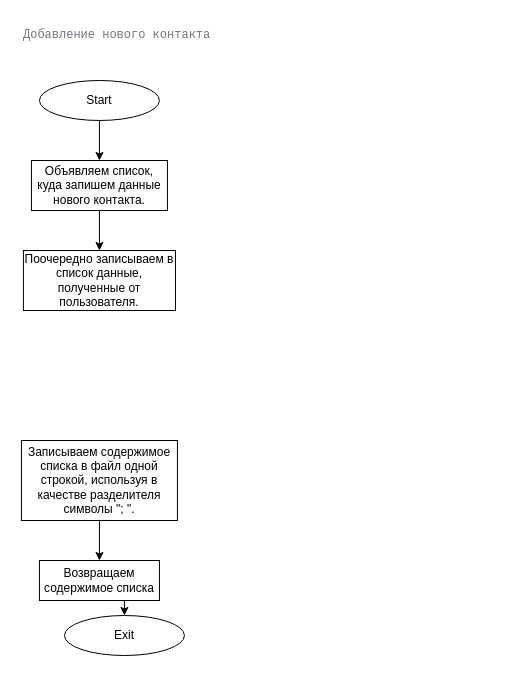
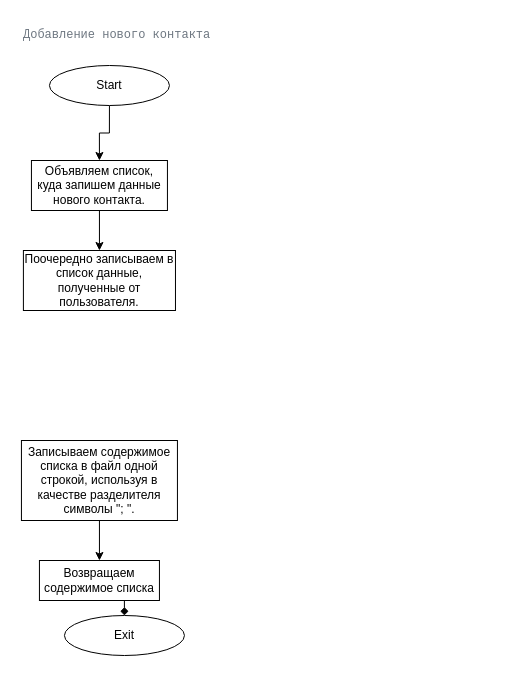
  <mxCell id="0" />
  <mxCell id="1" parent="0" />
  <mxCell id="2" value="&lt;span style=&quot;color: rgb(110, 119, 129); font-family: ui-monospace, SFMono-Regular, &amp;quot;SF Mono&amp;quot;, Menlo, Consolas, &amp;quot;Liberation Mono&amp;quot;, monospace; font-size: 12px; font-style: normal; font-variant-ligatures: normal; font-variant-caps: normal; font-weight: 400; letter-spacing: normal; orphans: 2; text-align: start; text-indent: 0px; text-transform: none; widows: 2; word-spacing: 0px; -webkit-text-stroke-width: 0px; background-color: rgb(255, 255, 255); text-decoration-thickness: initial; text-decoration-style: initial; text-decoration-color: initial; float: none; display: inline !important;&quot;&gt;&lt;span style=&quot;&quot;&gt;Добавление нового контакта&lt;/span&gt;&lt;br&gt;&lt;/span&gt;" style="text;whiteSpace=wrap;html=1;" vertex="1" parent="1"><mxGeometry x="20.94" y="20" width="480" height="30" as="geometry" /></mxCell>
  <mxCell id="3" style="edgeStyle=orthogonalEdgeStyle;rounded=0;orthogonalLoop=1;jettySize=auto;html=1;exitX=0.5;exitY=1;exitDx=0;exitDy=0;entryX=0.5;entryY=0;entryDx=0;entryDy=0;fontFamily=Helvetica;" edge="1" parent="1" source="4" target="6"><mxGeometry relative="1" as="geometry"><mxPoint x="99" y="160" as="targetPoint" /></mxGeometry></mxCell>
- <mxCell id="4" value="Start" style="ellipse;whiteSpace=wrap;html=1;" vertex="1" parent="1"><mxGeometry x="38.94" y="80" width="120" height="40" as="geometry" /></mxCell>
+ <mxCell id="4" value="Start" style="ellipse;whiteSpace=wrap;html=1;" vertex="1" parent="1"><mxGeometry x="48.94" y="65" width="120" height="40" as="geometry" /></mxCell>
  <mxCell id="5" style="edgeStyle=orthogonalEdgeStyle;rounded=0;orthogonalLoop=1;jettySize=auto;html=1;exitX=0.5;exitY=1;exitDx=0;exitDy=0;entryX=0.5;entryY=0;entryDx=0;entryDy=0;fontFamily=Helvetica;" edge="1" parent="1" source="6" target="7"><mxGeometry relative="1" as="geometry" /></mxCell>
  <mxCell id="6" value="Объявляем список, куда запишем данные нового контакта." style="rounded=0;whiteSpace=wrap;html=1;fontFamily=Helvetica;" vertex="1" parent="1"><mxGeometry x="30.94" y="160" width="136" height="50" as="geometry" /></mxCell>
  <mxCell id="7" value="Поочередно записываем в список данные, полученные от пользователя." style="rounded=0;whiteSpace=wrap;html=1;fontFamily=Helvetica;" vertex="1" parent="1"><mxGeometry x="22.91" y="250" width="152.06" height="60" as="geometry" /></mxCell>
  <mxCell id="8" style="edgeStyle=orthogonalEdgeStyle;rounded=0;orthogonalLoop=1;jettySize=auto;html=1;exitX=0.5;exitY=1;exitDx=0;exitDy=0;entryX=0.5;entryY=0;entryDx=0;entryDy=0;fontFamily=Helvetica;" edge="1" parent="1" source="9" target="11"><mxGeometry relative="1" as="geometry" /></mxCell>
  <mxCell id="9" value="Записываем содержимое списка в файл одной строкой, используя в качестве разделителя символы &quot;; &quot;." style="rounded=0;whiteSpace=wrap;html=1;fontFamily=Helvetica;" vertex="1" parent="1"><mxGeometry x="20.94" y="440" width="156" height="80" as="geometry" /></mxCell>
- <mxCell id="10" style="edgeStyle=orthogonalEdgeStyle;rounded=0;orthogonalLoop=1;jettySize=auto;html=1;exitX=0.5;exitY=1;exitDx=0;exitDy=0;entryX=0.5;entryY=0;entryDx=0;entryDy=0;fontFamily=Helvetica;" edge="1" parent="1" source="11" target="12"><mxGeometry relative="1" as="geometry" /></mxCell>
+ <mxCell id="10" style="edgeStyle=orthogonalEdgeStyle;rounded=0;orthogonalLoop=1;jettySize=auto;html=1;exitX=0.5;exitY=1;exitDx=0;exitDy=0;entryX=0.5;entryY=0;entryDx=0;entryDy=0;fontFamily=Helvetica;endArrow=diamond;" edge="1" parent="1" source="11" target="12"><mxGeometry relative="1" as="geometry" /></mxCell>
  <mxCell id="11" value="Возвращаем содержимое списка" style="rounded=0;whiteSpace=wrap;html=1;fontFamily=Helvetica;" vertex="1" parent="1"><mxGeometry x="38.94" y="560" width="120" height="40" as="geometry" /></mxCell>
  <mxCell id="12" value="Exit" style="ellipse;whiteSpace=wrap;html=1;fontFamily=Helvetica;" vertex="1" parent="1"><mxGeometry x="63.94" y="615" width="120" height="40" as="geometry" /></mxCell>
